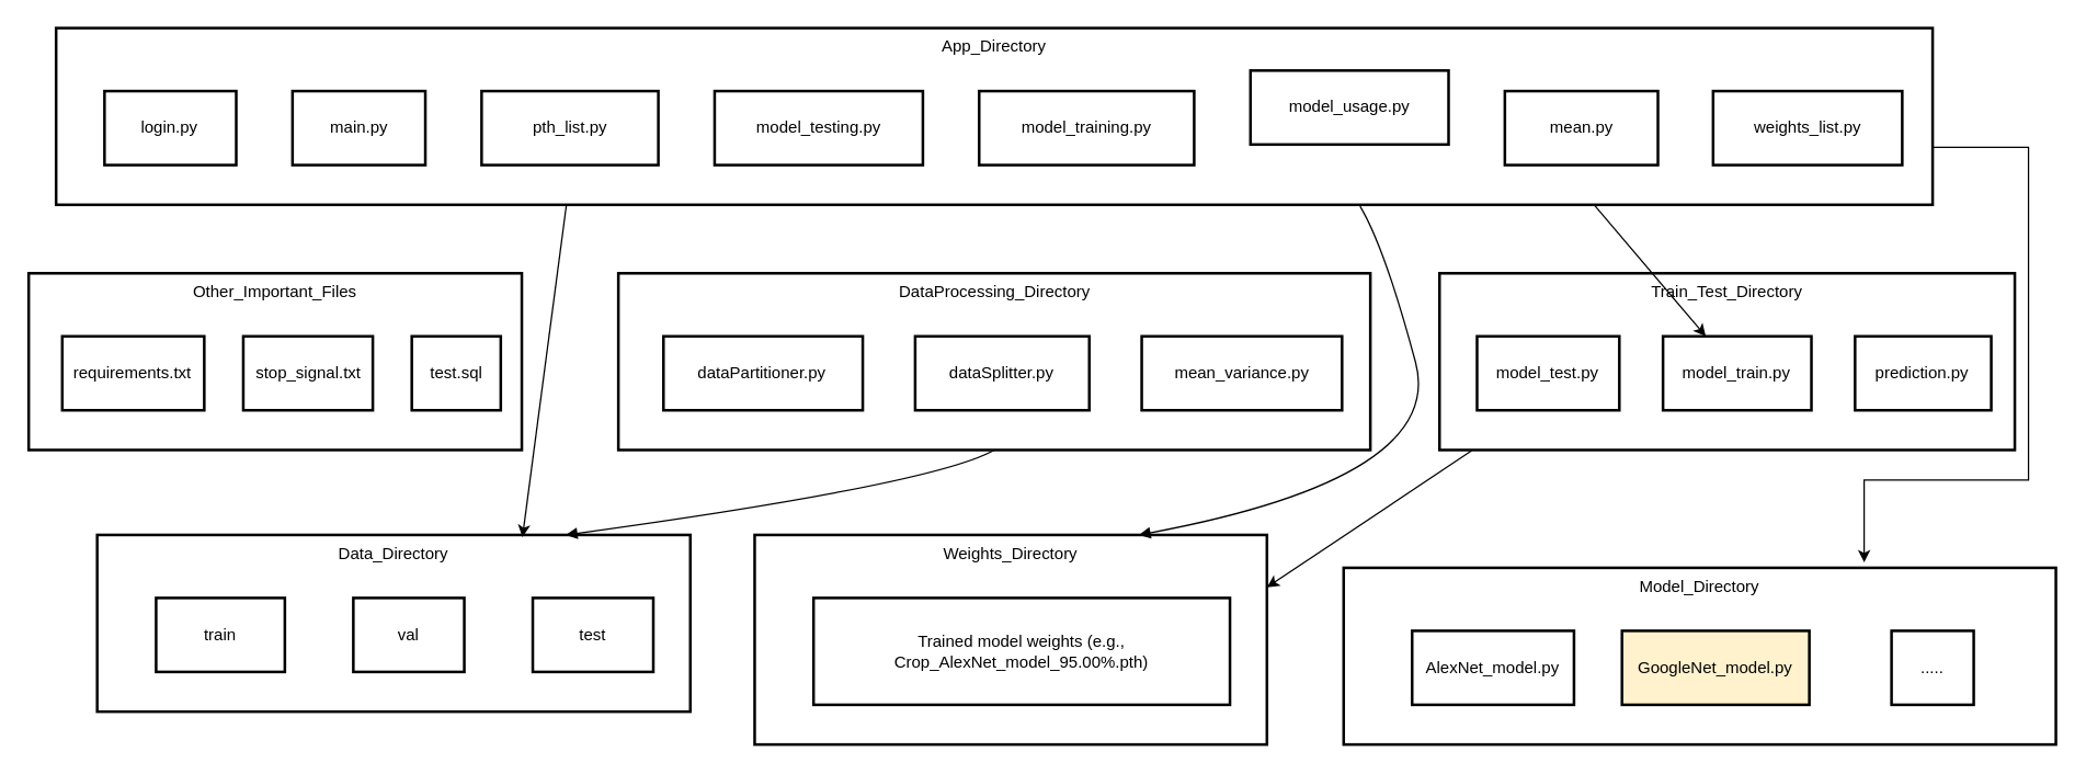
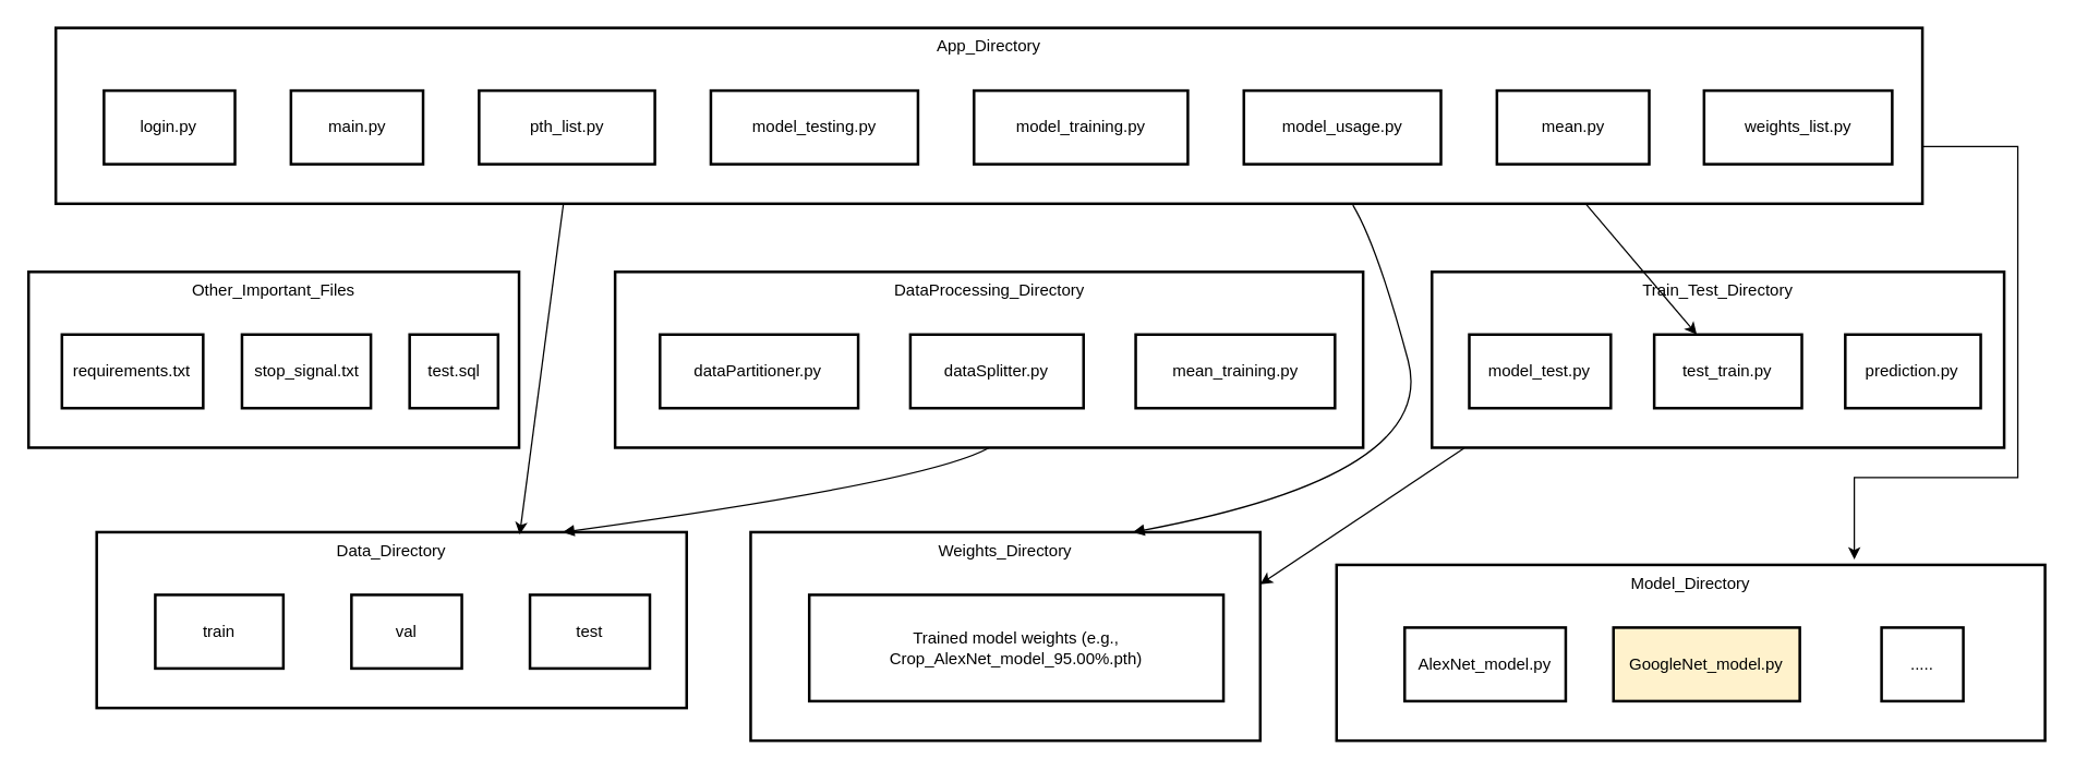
  <mxCell id="0" />
  <mxCell id="1" parent="0" />
  <mxCell id="2" value="Other_Important_Files" style="whiteSpace=wrap;strokeWidth=2;verticalAlign=top;" vertex="1" parent="1"><mxGeometry x="20" y="199" width="360" height="129" as="geometry" /></mxCell>
  <mxCell id="3" value="requirements.txt" style="whiteSpace=wrap;strokeWidth=2;" vertex="1" parent="2"><mxGeometry x="24.494" y="46" width="103.671" height="54" as="geometry" /></mxCell>
  <mxCell id="4" value="stop_signal.txt" style="whiteSpace=wrap;strokeWidth=2;" vertex="1" parent="2"><mxGeometry x="156.646" y="46" width="94.557" height="54" as="geometry" /></mxCell>
  <mxCell id="5" value="test.sql" style="whiteSpace=wrap;strokeWidth=2;" vertex="1" parent="2"><mxGeometry x="279.684" y="46" width="64.937" height="54" as="geometry" /></mxCell>
  <mxCell id="6" value="Weights_Directory" style="whiteSpace=wrap;strokeWidth=2;verticalAlign=top;" vertex="1" parent="1"><mxGeometry x="550" y="390" width="374" height="153" as="geometry" /></mxCell>
  <mxCell id="7" value="Trained model weights (e.g., Crop_AlexNet_model_95.00%.pth)" style="whiteSpace=wrap;strokeWidth=2;" vertex="1" parent="6"><mxGeometry x="43" y="46" width="304" height="78" as="geometry" /></mxCell>
  <mxCell id="8" value="Train_Test_Directory" style="whiteSpace=wrap;strokeWidth=2;verticalAlign=top;" vertex="1" parent="1"><mxGeometry x="1050" y="199" width="420" height="129" as="geometry" /></mxCell>
  <mxCell id="9" value="model_test.py" style="whiteSpace=wrap;strokeWidth=2;" vertex="1" parent="8"><mxGeometry x="27.405" y="46" width="103.885" height="54" as="geometry" /></mxCell>
- <mxCell id="10" value="model_train.py" style="whiteSpace=wrap;strokeWidth=2;" vertex="1" parent="8"><mxGeometry x="163.156" y="46" width="108.346" height="54" as="geometry" /></mxCell>
+ <mxCell id="10" value="test_train.py" style="whiteSpace=wrap;strokeWidth=2;" vertex="1" parent="8"><mxGeometry x="163.156" y="46" width="108.346" height="54" as="geometry" /></mxCell>
  <mxCell id="11" value="prediction.py" style="whiteSpace=wrap;strokeWidth=2;" vertex="1" parent="8"><mxGeometry x="303.369" y="46" width="99.423" height="54" as="geometry" /></mxCell>
  <mxCell id="12" value="Model_Directory" style="whiteSpace=wrap;strokeWidth=2;verticalAlign=top;" vertex="1" parent="1"><mxGeometry x="980" y="414" width="520" height="129" as="geometry" /></mxCell>
  <mxCell id="13" value="AlexNet_model.py" style="whiteSpace=wrap;strokeWidth=2;" vertex="1" parent="12"><mxGeometry x="50" y="46" width="118.19" height="54" as="geometry" /></mxCell>
  <mxCell id="14" value="GoogleNet_model.py" style="whiteSpace=wrap;strokeWidth=2;fillColor=#fff2cc;" vertex="1" parent="12"><mxGeometry x="203.23" y="46" width="136.77" height="54" as="geometry" /></mxCell>
  <mxCell id="15" value="....." style="whiteSpace=wrap;strokeWidth=2;" vertex="1" parent="12"><mxGeometry x="400.001" y="46" width="60" height="54" as="geometry" /></mxCell>
  <mxCell id="16" value="DataProcessing_Directory" style="whiteSpace=wrap;strokeWidth=2;verticalAlign=top;" vertex="1" parent="1"><mxGeometry x="450.5" y="199" width="549" height="129" as="geometry" /></mxCell>
  <mxCell id="17" value="dataPartitioner.py" style="whiteSpace=wrap;strokeWidth=2;" vertex="1" parent="16"><mxGeometry x="32.925" y="46" width="145.481" height="54" as="geometry" /></mxCell>
  <mxCell id="18" value="dataSplitter.py" style="whiteSpace=wrap;strokeWidth=2;" vertex="1" parent="16"><mxGeometry x="216.69" y="46" width="127.105" height="54" as="geometry" /></mxCell>
- <mxCell id="19" value="mean_variance.py" style="whiteSpace=wrap;strokeWidth=2;" vertex="1" parent="16"><mxGeometry x="382.079" y="46" width="146.247" height="54" as="geometry" /></mxCell>
+ <mxCell id="19" value="mean_training.py" style="whiteSpace=wrap;strokeWidth=2;" vertex="1" parent="16"><mxGeometry x="382.079" y="46" width="146.247" height="54" as="geometry" /></mxCell>
  <mxCell id="20" value="Data_Directory" style="whiteSpace=wrap;strokeWidth=2;verticalAlign=top;" vertex="1" parent="1"><mxGeometry x="70" y="390" width="433" height="129" as="geometry" /></mxCell>
  <mxCell id="21" value="train" style="whiteSpace=wrap;strokeWidth=2;" vertex="1" parent="20"><mxGeometry x="43" y="46" width="94" height="54" as="geometry" /></mxCell>
  <mxCell id="22" value="val" style="whiteSpace=wrap;strokeWidth=2;" vertex="1" parent="20"><mxGeometry x="187" y="46" width="81" height="54" as="geometry" /></mxCell>
  <mxCell id="23" value="test" style="whiteSpace=wrap;strokeWidth=2;" vertex="1" parent="20"><mxGeometry x="318" y="46" width="88" height="54" as="geometry" /></mxCell>
  <mxCell id="24" style="edgeStyle=orthogonalEdgeStyle;rounded=0;orthogonalLoop=1;jettySize=auto;html=1;" edge="1" parent="1" source="25"><mxGeometry relative="1" as="geometry"><mxPoint x="1360" y="410" as="targetPoint" /><mxPoint x="1560" y="106.5" as="sourcePoint" /><Array as="points"><mxPoint x="1480" y="107" /><mxPoint x="1480" y="350" /><mxPoint x="1360" y="350" /></Array></mxGeometry></mxCell>
  <mxCell id="25" value="App_Directory" style="whiteSpace=wrap;strokeWidth=2;verticalAlign=top;" vertex="1" parent="1"><mxGeometry x="40" y="20" width="1370" height="129" as="geometry" /></mxCell>
  <mxCell id="26" value="login.py" style="whiteSpace=wrap;strokeWidth=2;" vertex="1" parent="25"><mxGeometry x="35.339" y="46" width="96.155" height="54" as="geometry" /></mxCell>
  <mxCell id="27" value="main.py" style="whiteSpace=wrap;strokeWidth=2;" vertex="1" parent="25"><mxGeometry x="172.585" y="46" width="96.977" height="54" as="geometry" /></mxCell>
  <mxCell id="28" value="pth_list.py" style="whiteSpace=wrap;strokeWidth=2;" vertex="1" parent="25"><mxGeometry x="310.654" y="46" width="129.028" height="54" as="geometry" /></mxCell>
  <mxCell id="29" value="model_testing.py" style="whiteSpace=wrap;strokeWidth=2;" vertex="1" parent="25"><mxGeometry x="480.774" y="46" width="152.04" height="54" as="geometry" /></mxCell>
  <mxCell id="30" value="model_training.py" style="whiteSpace=wrap;strokeWidth=2;" vertex="1" parent="25"><mxGeometry x="673.905" y="46" width="156.971" height="54" as="geometry" /></mxCell>
- <mxCell id="31" value="model_usage.py" style="whiteSpace=wrap;strokeWidth=2;" vertex="1" parent="25"><mxGeometry x="871.968" y="31" width="144.643" height="54" as="geometry" /></mxCell>
+ <mxCell id="31" value="model_usage.py" style="whiteSpace=wrap;strokeWidth=2;" vertex="1" parent="25"><mxGeometry x="871.968" y="46" width="144.643" height="54" as="geometry" /></mxCell>
  <mxCell id="32" value="mean.py" style="whiteSpace=wrap;strokeWidth=2;" vertex="1" parent="25"><mxGeometry x="1057.702" y="46" width="111.77" height="54" as="geometry" /></mxCell>
  <mxCell id="33" value="weights_list.py" style="whiteSpace=wrap;strokeWidth=2;" vertex="1" parent="25"><mxGeometry x="1209.742" y="46" width="138.068" height="54" as="geometry" /></mxCell>
  <mxCell id="34" value="" style="curved=1;startArrow=none;endArrow=block;rounded=0;entryX=0.75;entryY=0;entryDx=0;entryDy=0;" edge="1" parent="1" target="6"><mxGeometry relative="1" as="geometry"><Array as="points"><mxPoint x="1010" y="180" /><mxPoint x="1055" y="348" /></Array><mxPoint x="992" y="150" as="sourcePoint" /><mxPoint x="862" y="375" as="targetPoint" /></mxGeometry></mxCell>
  <mxCell id="35" value="" style="curved=1;startArrow=none;endArrow=block;exitX=0.5;exitY=1;entryX=0.79;entryY=0;rounded=0;" edge="1" parent="1" source="16" target="20"><mxGeometry relative="1" as="geometry"><Array as="points"><mxPoint x="681" y="353" /></Array></mxGeometry></mxCell>
  <mxCell id="36" value="" style="endArrow=classic;html=1;rounded=0;exitX=0.82;exitY=1.005;exitDx=0;exitDy=0;exitPerimeter=0;" edge="1" parent="1" source="25" target="10"><mxGeometry width="50" height="50" relative="1" as="geometry"><mxPoint x="1180" y="400" as="sourcePoint" /><mxPoint x="1230" y="350" as="targetPoint" /></mxGeometry></mxCell>
  <mxCell id="37" value="" style="endArrow=classic;html=1;rounded=0;exitX=0.056;exitY=1.003;exitDx=0;exitDy=0;exitPerimeter=0;entryX=1;entryY=0.25;entryDx=0;entryDy=0;" edge="1" parent="1" source="8" target="6"><mxGeometry width="50" height="50" relative="1" as="geometry"><mxPoint x="1173" y="160" as="sourcePoint" /><mxPoint x="1360" y="209" as="targetPoint" /></mxGeometry></mxCell>
  <mxCell id="38" value="" style="endArrow=classic;html=1;rounded=0;exitX=0.272;exitY=0.995;exitDx=0;exitDy=0;exitPerimeter=0;entryX=0.717;entryY=0.013;entryDx=0;entryDy=0;entryPerimeter=0;" edge="1" parent="1" source="25" target="20"><mxGeometry width="50" height="50" relative="1" as="geometry"><mxPoint x="380" y="330" as="sourcePoint" /><mxPoint x="390" y="400" as="targetPoint" /></mxGeometry></mxCell>
